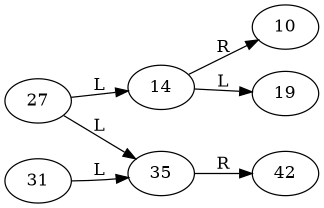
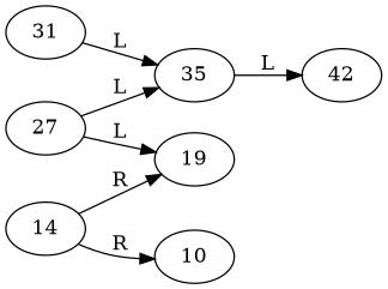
  digraph {
    rankdir=LR
    n1 [label=27]
    n2 [label=14]
    n3 [label=35]
    n4 [label=10]
    n5 [label=19]
    n6 [label=42]
    n7 [label=31]
-   n1 -> n2 [label=L]
+   n1 -> n5 [label=L]
    n1 -> n3 [label=L]
    n2 -> n4 [label=R]
-   n2 -> n5 [label=L]
-   n3 -> n6 [label=R]
+   n2 -> n5 [label=R]
+   n3 -> n6 [label=L]
    n7 -> n3 [label=L]
  }
